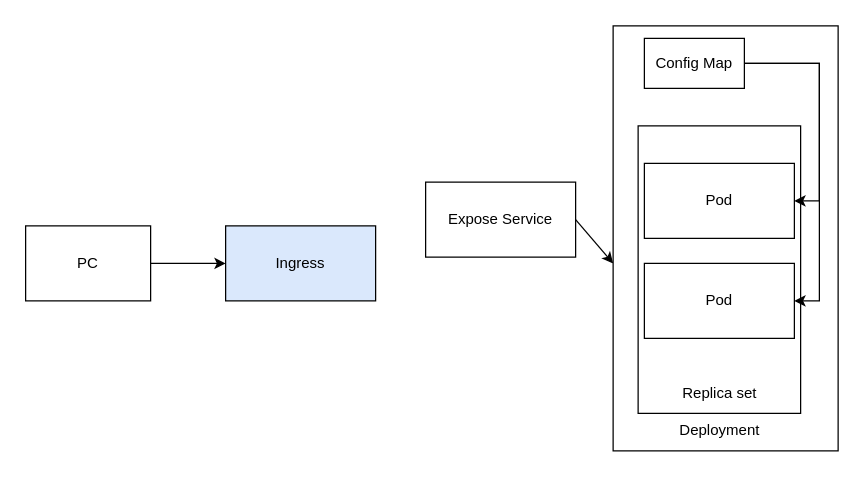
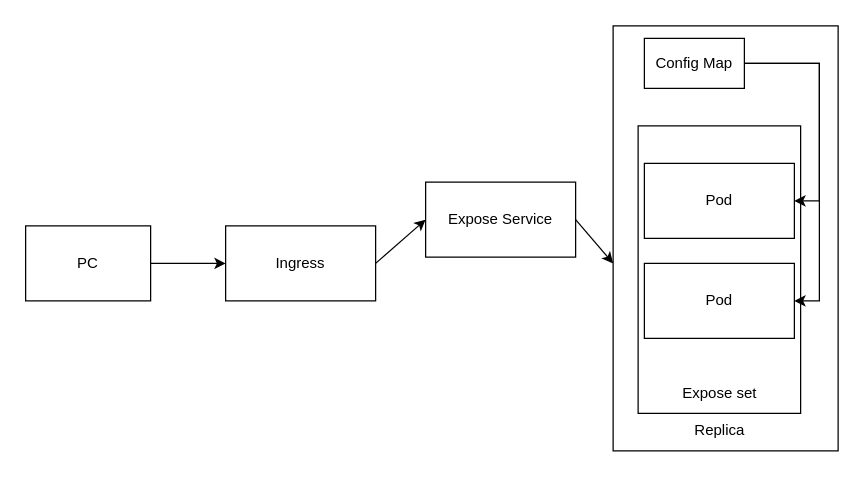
  <mxCell id="0" />
  <mxCell id="1" parent="0" />
  <mxCell id="2" value="&lt;p style=&quot;line-height: 120%;&quot;&gt;&lt;br&gt;&lt;/p&gt;" style="rounded=0;whiteSpace=wrap;html=1;align=left;" vertex="1" parent="1"><mxGeometry x="490" y="20" width="180" height="340" as="geometry" /></mxCell>
- <mxCell id="3" value="&lt;p&gt;&lt;font style=&quot;font-size: 12px; font-weight: normal;&quot;&gt;Deployment&lt;/font&gt;&lt;/p&gt;" style="text;strokeColor=none;fillColor=none;html=1;fontSize=24;fontStyle=1;verticalAlign=middle;align=center;" vertex="1" parent="1"><mxGeometry x="525" y="320" width="100" height="40" as="geometry" /></mxCell>
+ <mxCell id="3" value="&lt;p&gt;&lt;font style=&quot;font-size: 12px; font-weight: normal;&quot;&gt;Replica&lt;/font&gt;&lt;/p&gt;" style="text;strokeColor=none;fillColor=none;html=1;fontSize=24;fontStyle=1;verticalAlign=middle;align=center;" vertex="1" parent="1"><mxGeometry x="525" y="320" width="100" height="40" as="geometry" /></mxCell>
  <mxCell id="4" value="" style="rounded=0;whiteSpace=wrap;html=1;fontSize=12;" vertex="1" parent="1"><mxGeometry x="510" y="100" width="130" height="230" as="geometry" /></mxCell>
- <mxCell id="5" value="&lt;span style=&quot;font-weight: normal;&quot;&gt;&lt;font style=&quot;font-size: 12px;&quot;&gt;Replica set&lt;/font&gt;&lt;/span&gt;" style="text;strokeColor=none;fillColor=none;html=1;fontSize=24;fontStyle=1;verticalAlign=middle;align=center;" vertex="1" parent="1"><mxGeometry x="525" y="290" width="100" height="40" as="geometry" /></mxCell>
+ <mxCell id="5" value="&lt;span style=&quot;font-weight: normal;&quot;&gt;&lt;font style=&quot;font-size: 12px;&quot;&gt;Expose set&lt;/font&gt;&lt;/span&gt;" style="text;strokeColor=none;fillColor=none;html=1;fontSize=24;fontStyle=1;verticalAlign=middle;align=center;" vertex="1" parent="1"><mxGeometry x="525" y="290" width="100" height="40" as="geometry" /></mxCell>
  <mxCell id="6" value="Pod" style="rounded=0;whiteSpace=wrap;html=1;fontSize=12;" vertex="1" parent="1"><mxGeometry x="515" y="130" width="120" height="60" as="geometry" /></mxCell>
  <mxCell id="7" value="Pod" style="rounded=0;whiteSpace=wrap;html=1;fontSize=12;" vertex="1" parent="1"><mxGeometry x="515" y="210" width="120" height="60" as="geometry" /></mxCell>
  <mxCell id="8" value="Expose Service" style="rounded=0;whiteSpace=wrap;html=1;fontSize=12;" vertex="1" parent="1"><mxGeometry x="340" y="145" width="120" height="60" as="geometry" /></mxCell>
  <mxCell id="9" value="" style="endArrow=classic;html=1;rounded=0;fontSize=12;exitX=1;exitY=0.5;exitDx=0;exitDy=0;" edge="1" parent="1" source="8"><mxGeometry width="50" height="50" relative="1" as="geometry"><mxPoint x="410" y="300" as="sourcePoint" /><mxPoint x="490" y="210" as="targetPoint" /></mxGeometry></mxCell>
- <mxCell id="10" value="Ingress" style="rounded=0;whiteSpace=wrap;html=1;fontSize=12;fillColor=#dae8fc;" vertex="1" parent="1"><mxGeometry x="180" y="180" width="120" height="60" as="geometry" /></mxCell>
+ <mxCell id="10" value="Ingress" style="rounded=0;whiteSpace=wrap;html=1;fontSize=12;" vertex="1" parent="1"><mxGeometry x="180" y="180" width="120" height="60" as="geometry" /></mxCell>
+ <mxCell id="11" value="" style="endArrow=classic;html=1;rounded=0;fontSize=12;exitX=1;exitY=0.5;exitDx=0;exitDy=0;entryX=0;entryY=0.5;entryDx=0;entryDy=0;" edge="1" parent="1" source="10" target="8"><mxGeometry width="50" height="50" relative="1" as="geometry"><mxPoint x="410" y="290" as="sourcePoint" /><mxPoint x="460" y="240" as="targetPoint" /></mxGeometry></mxCell>
  <mxCell id="12" value="PC" style="rounded=0;whiteSpace=wrap;html=1;fontSize=12;" vertex="1" parent="1"><mxGeometry x="20" y="180" width="100" height="60" as="geometry" /></mxCell>
  <mxCell id="13" value="" style="endArrow=classic;html=1;rounded=0;fontSize=12;exitX=1;exitY=0.5;exitDx=0;exitDy=0;" edge="1" parent="1" source="12"><mxGeometry width="50" height="50" relative="1" as="geometry"><mxPoint x="410" y="290" as="sourcePoint" /><mxPoint x="180" y="210" as="targetPoint" /></mxGeometry></mxCell>
  <mxCell id="14" style="edgeStyle=orthogonalEdgeStyle;rounded=0;orthogonalLoop=1;jettySize=auto;html=1;exitX=1;exitY=0.5;exitDx=0;exitDy=0;entryX=1;entryY=0.5;entryDx=0;entryDy=0;" edge="1" parent="1" source="16" target="6"><mxGeometry relative="1" as="geometry" /></mxCell>
  <mxCell id="15" style="edgeStyle=orthogonalEdgeStyle;rounded=0;orthogonalLoop=1;jettySize=auto;html=1;exitX=1;exitY=0.5;exitDx=0;exitDy=0;entryX=1;entryY=0.5;entryDx=0;entryDy=0;" edge="1" parent="1" source="16" target="7"><mxGeometry relative="1" as="geometry" /></mxCell>
  <mxCell id="16" value="Config Map" style="rounded=0;whiteSpace=wrap;html=1;" vertex="1" parent="1"><mxGeometry x="515" y="30" width="80" height="40" as="geometry" /></mxCell>
